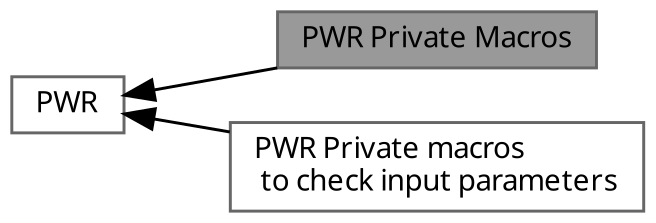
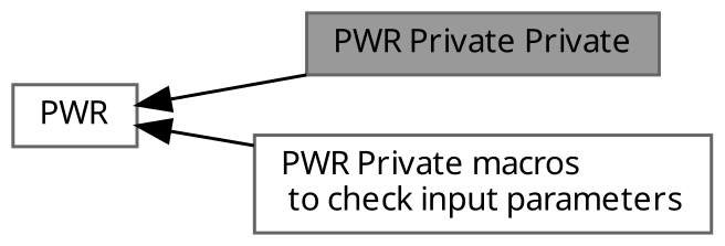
  digraph {
    fontname="Noto Sans"
    rankdir=LR
    node [color=grey40 fillcolor=white fontname="Noto Sans" fontsize=10 shape=box style=filled]
    edge [dir=back fontname="Noto Sans" fontsize=10 labelfontname=Helvetica labelfontsize=10 shape=plaintext style=solid]
    n1 [height=0.2 label=PWR width=0.4]
-   n2 [color=gray40 fillcolor=grey60 fontcolor=black height=0.2 label="PWR Private Macros" width=0.4]
+   n2 [color=gray40 fillcolor=grey60 fontcolor=black height=0.2 label="PWR Private Private" width=0.4]
    n3 [height=0.2 label="PWR Private macros\l to check input parameters" width=0.4]
    n1 -> n2
    n1 -> n3
  }
